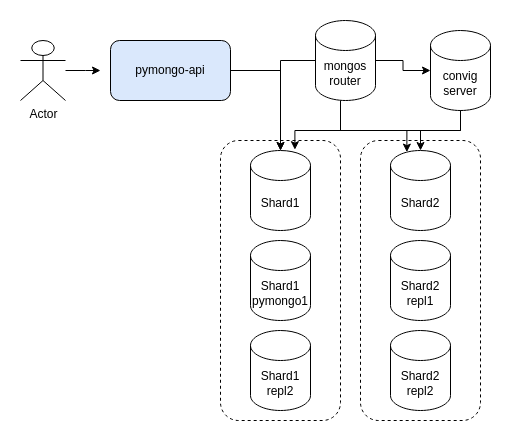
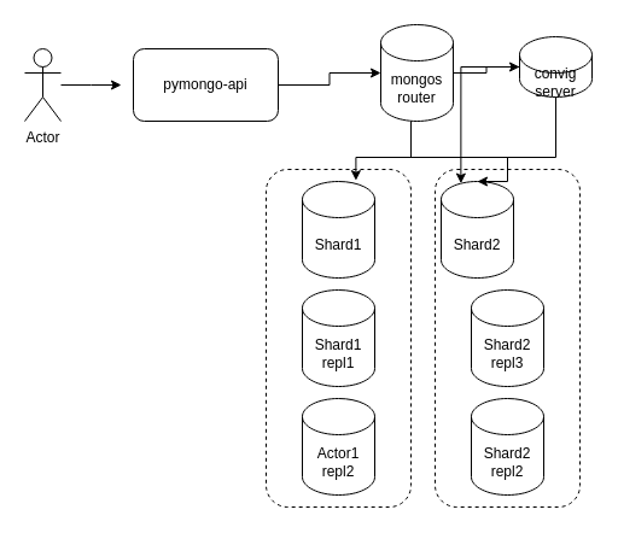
  <mxCell id="0" />
  <mxCell id="1" parent="0" />
  <mxCell id="2" value="" style="rounded=1;whiteSpace=wrap;html=1;dashed=1;" parent="1" vertex="1"><mxGeometry x="360" y="140" width="120" height="280" as="geometry" /></mxCell>
  <mxCell id="3" value="" style="rounded=1;whiteSpace=wrap;html=1;dashed=1;" parent="1" vertex="1"><mxGeometry x="220" y="140" width="120" height="280" as="geometry" /></mxCell>
  <mxCell id="4" value="mongos&lt;div&gt;router&lt;/div&gt;" style="shape=cylinder3;whiteSpace=wrap;html=1;boundedLbl=1;backgroundOutline=1;size=15;" parent="1" vertex="1"><mxGeometry x="315" y="20" width="60" height="80" as="geometry" /></mxCell>
- <mxCell id="5" value="pymongo-api" style="rounded=1;whiteSpace=wrap;html=1;fillColor=#dae8fc;" parent="1" vertex="1"><mxGeometry x="110" y="40" width="120" height="60" as="geometry" /></mxCell>
- <mxCell id="6" style="edgeStyle=orthogonalEdgeStyle;rounded=0;orthogonalLoop=1;jettySize=auto;html=1;exitX=1;exitY=0.5;exitDx=0;exitDy=0;" parent="1" source="5" target="7" edge="1"><mxGeometry relative="1" as="geometry" /></mxCell>
+ <mxCell id="5" value="pymongo-api" style="rounded=1;whiteSpace=wrap;html=1;" parent="1" vertex="1"><mxGeometry x="110" y="40" width="120" height="60" as="geometry" /></mxCell>
+ <mxCell id="6" style="edgeStyle=orthogonalEdgeStyle;rounded=0;orthogonalLoop=1;jettySize=auto;html=1;exitX=1;exitY=0.5;exitDx=0;exitDy=0;entryX=0;entryY=0.5;entryDx=0;entryDy=0;entryPerimeter=0;" parent="1" source="5" target="4" edge="1"><mxGeometry relative="1" as="geometry" /></mxCell>
  <mxCell id="7" value="Shard1" style="shape=cylinder3;whiteSpace=wrap;html=1;boundedLbl=1;backgroundOutline=1;size=15;" parent="1" vertex="1"><mxGeometry x="250" y="150" width="60" height="80" as="geometry" /></mxCell>
- <mxCell id="8" value="Shard2" style="shape=cylinder3;whiteSpace=wrap;html=1;boundedLbl=1;backgroundOutline=1;size=15;" parent="1" vertex="1"><mxGeometry x="390" y="150" width="60" height="80" as="geometry" /></mxCell>
- <mxCell id="9" value="convig&lt;div&gt;server&lt;/div&gt;" style="shape=cylinder3;whiteSpace=wrap;html=1;boundedLbl=1;backgroundOutline=1;size=15;" parent="1" vertex="1"><mxGeometry x="430" y="30" width="60" height="80" as="geometry" /></mxCell>
+ <mxCell id="8" value="Shard2" style="shape=cylinder3;whiteSpace=wrap;html=1;boundedLbl=1;backgroundOutline=1;size=15;" parent="1" vertex="1"><mxGeometry x="365" y="150" width="60" height="80" as="geometry" /></mxCell>
+ <mxCell id="9" value="convig&lt;div&gt;server&lt;/div&gt;" style="shape=cylinder3;whiteSpace=wrap;html=1;boundedLbl=1;backgroundOutline=1;size=15;" parent="1" vertex="1"><mxGeometry x="430" y="30" width="60" height="50" as="geometry" /></mxCell>
  <mxCell id="10" style="edgeStyle=orthogonalEdgeStyle;rounded=0;orthogonalLoop=1;jettySize=auto;html=1;entryX=0;entryY=0.5;entryDx=0;entryDy=0;entryPerimeter=0;" parent="1" source="4" target="9" edge="1"><mxGeometry relative="1" as="geometry" /></mxCell>
- <mxCell id="11" style="edgeStyle=orthogonalEdgeStyle;rounded=0;orthogonalLoop=1;jettySize=auto;html=1;entryX=0.5;entryY=0;entryDx=0;entryDy=0;entryPerimeter=0;" parent="1" source="4" target="7" edge="1"><mxGeometry relative="1" as="geometry" /></mxCell>
  <mxCell id="12" style="edgeStyle=orthogonalEdgeStyle;rounded=0;orthogonalLoop=1;jettySize=auto;html=1;entryX=0.5;entryY=0;entryDx=0;entryDy=0;entryPerimeter=0;" parent="1" source="4" target="8" edge="1"><mxGeometry relative="1" as="geometry"><Array as="points"><mxPoint x="340" y="130" /><mxPoint x="420" y="130" /></Array></mxGeometry></mxCell>
- <mxCell id="13" value="Shard1&lt;div&gt;pymongo1&lt;/div&gt;" style="shape=cylinder3;whiteSpace=wrap;html=1;boundedLbl=1;backgroundOutline=1;size=15;" parent="1" vertex="1"><mxGeometry x="250" y="240" width="60" height="80" as="geometry" /></mxCell>
- <mxCell id="14" value="Shard1&lt;div&gt;repl2&lt;/div&gt;" style="shape=cylinder3;whiteSpace=wrap;html=1;boundedLbl=1;backgroundOutline=1;size=15;" parent="1" vertex="1"><mxGeometry x="250" y="330" width="60" height="80" as="geometry" /></mxCell>
- <mxCell id="15" value="Shard2&lt;div&gt;repl1&lt;/div&gt;" style="shape=cylinder3;whiteSpace=wrap;html=1;boundedLbl=1;backgroundOutline=1;size=15;" parent="1" vertex="1"><mxGeometry x="390" y="240" width="60" height="80" as="geometry" /></mxCell>
+ <mxCell id="13" value="Shard1&lt;div&gt;repl1&lt;/div&gt;" style="shape=cylinder3;whiteSpace=wrap;html=1;boundedLbl=1;backgroundOutline=1;size=15;" parent="1" vertex="1"><mxGeometry x="250" y="240" width="60" height="80" as="geometry" /></mxCell>
+ <mxCell id="14" value="Actor1&lt;div&gt;repl2&lt;/div&gt;" style="shape=cylinder3;whiteSpace=wrap;html=1;boundedLbl=1;backgroundOutline=1;size=15;" parent="1" vertex="1"><mxGeometry x="250" y="330" width="60" height="80" as="geometry" /></mxCell>
+ <mxCell id="15" value="Shard2&lt;div&gt;repl3&lt;/div&gt;" style="shape=cylinder3;whiteSpace=wrap;html=1;boundedLbl=1;backgroundOutline=1;size=15;" parent="1" vertex="1"><mxGeometry x="390" y="240" width="60" height="80" as="geometry" /></mxCell>
  <mxCell id="16" value="Shard2&lt;div&gt;repl2&lt;/div&gt;" style="shape=cylinder3;whiteSpace=wrap;html=1;boundedLbl=1;backgroundOutline=1;size=15;" parent="1" vertex="1"><mxGeometry x="390" y="330" width="60" height="80" as="geometry" /></mxCell>
  <mxCell id="17" style="edgeStyle=orthogonalEdgeStyle;rounded=0;orthogonalLoop=1;jettySize=auto;html=1;entryX=0.74;entryY=-0.01;entryDx=0;entryDy=0;entryPerimeter=0;" parent="1" source="9" target="7" edge="1"><mxGeometry relative="1" as="geometry"><Array as="points"><mxPoint x="460" y="130" /><mxPoint x="294" y="130" /></Array></mxGeometry></mxCell>
  <mxCell id="18" style="edgeStyle=orthogonalEdgeStyle;rounded=0;orthogonalLoop=1;jettySize=auto;html=1;entryX=0.273;entryY=0.02;entryDx=0;entryDy=0;entryPerimeter=0;" parent="1" source="9" target="8" edge="1"><mxGeometry relative="1" as="geometry" /></mxCell>
  <mxCell id="19" style="edgeStyle=orthogonalEdgeStyle;rounded=0;orthogonalLoop=1;jettySize=auto;html=1;" edge="1" parent="1" source="20"><mxGeometry relative="1" as="geometry"><mxPoint x="100" y="70" as="targetPoint" /></mxGeometry></mxCell>
- <mxCell id="20" value="Actor" style="shape=umlActor;verticalLabelPosition=bottom;verticalAlign=top;html=1;outlineConnect=0;" vertex="1" parent="1"><mxGeometry x="20" y="40" width="45" height="60" as="geometry" /></mxCell>
+ <mxCell id="20" value="Actor" style="shape=umlActor;verticalLabelPosition=bottom;verticalAlign=top;html=1;outlineConnect=0;" vertex="1" parent="1"><mxGeometry x="20" y="40" width="30" height="60" as="geometry" /></mxCell>
